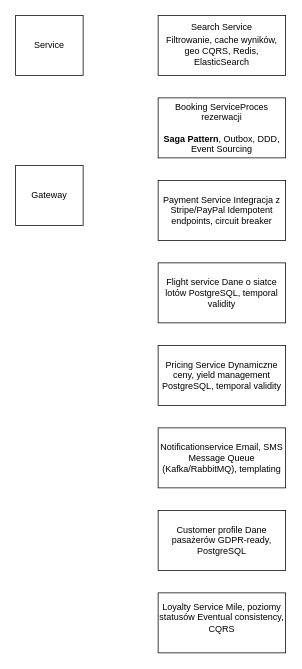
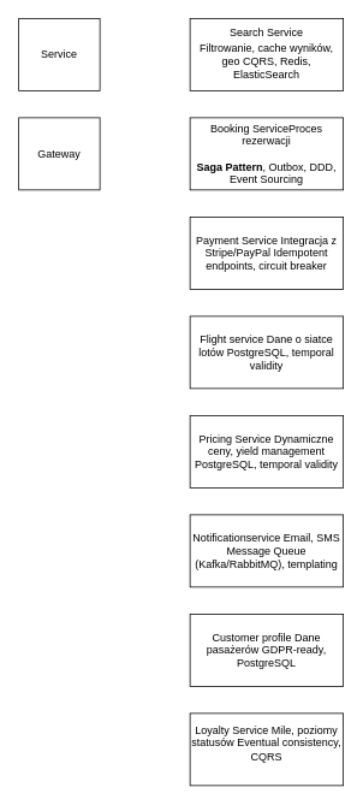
  <mxCell id="0" />
  <mxCell id="1" parent="0" />
- <mxCell id="2" value="Gateway" style="rounded=0;whiteSpace=wrap;html=1;" vertex="1" parent="1"><mxGeometry x="20" y="220" width="90" height="80" as="geometry" /></mxCell>
+ <mxCell id="2" value="Gateway" style="rounded=0;whiteSpace=wrap;html=1;" vertex="1" parent="1"><mxGeometry x="20" y="130" width="90" height="80" as="geometry" /></mxCell>
  <mxCell id="3" value="Search Service&lt;div&gt;&lt;table&gt;&lt;tbody&gt;&lt;tr data-end=&quot;2135&quot; data-start=&quot;2051&quot;&gt;&lt;td data-col-size=&quot;sm&quot; data-end=&quot;2105&quot; data-start=&quot;2071&quot;&gt;Filtrowanie, cache wyników, geo CQRS, Redis, ElasticSearch&lt;/td&gt;&lt;/tr&gt;&lt;/tbody&gt;&lt;/table&gt;&lt;/div&gt;" style="rounded=0;whiteSpace=wrap;html=1;" vertex="1" parent="1"><mxGeometry x="210" y="20" width="170" height="80" as="geometry" /></mxCell>
  <mxCell id="4" value="Service" style="rounded=0;whiteSpace=wrap;html=1;" vertex="1" parent="1"><mxGeometry x="20" y="20" width="90" height="80" as="geometry" /></mxCell>
  <mxCell id="5" value="Booking ServiceProces rezerwacji&lt;div&gt;&lt;br&gt;&lt;/div&gt;&lt;div&gt;&lt;strong data-end=&quot;2195&quot; data-start=&quot;2179&quot;&gt;Saga Pattern&lt;/strong&gt;, Outbox, DDD, Event Sourcing&lt;/div&gt;" style="rounded=0;whiteSpace=wrap;html=1;" vertex="1" parent="1"><mxGeometry x="210" y="130" width="170" height="80" as="geometry" /></mxCell>
  <mxCell id="6" value="Payment Service Integracja z Stripe/PayPal Idempotent endpoints, circuit breaker" style="rounded=0;whiteSpace=wrap;html=1;" vertex="1" parent="1"><mxGeometry x="210" y="240" width="170" height="80" as="geometry" /></mxCell>
  <mxCell id="7" value="Flight service Dane o siatce lotów PostgreSQL, temporal validity" style="rounded=0;whiteSpace=wrap;html=1;" vertex="1" parent="1"><mxGeometry x="210" y="350" width="170" height="80" as="geometry" /></mxCell>
  <mxCell id="8" value="Pricing Service Dynamiczne ceny, yield management PostgreSQL, temporal validity" style="rounded=0;whiteSpace=wrap;html=1;" vertex="1" parent="1"><mxGeometry x="210" y="460" width="170" height="80" as="geometry" /></mxCell>
  <mxCell id="9" value="Notificationservice Email, SMS Message Queue (Kafka/RabbitMQ), templating" style="rounded=0;whiteSpace=wrap;html=1;" vertex="1" parent="1"><mxGeometry x="210" y="570" width="170" height="80" as="geometry" /></mxCell>
  <mxCell id="10" value="&lt;div&gt;Customer profile&amp;nbsp;&lt;span style=&quot;background-color: transparent; color: light-dark(rgb(0, 0, 0), rgb(255, 255, 255));&quot;&gt;Dane pasażerów&amp;nbsp;&lt;/span&gt;&lt;span style=&quot;background-color: transparent; color: light-dark(rgb(0, 0, 0), rgb(255, 255, 255));&quot;&gt;GDPR-ready, PostgreSQL&lt;/span&gt;&lt;/div&gt;" style="rounded=0;whiteSpace=wrap;html=1;" vertex="1" parent="1"><mxGeometry x="210" y="680" width="170" height="80" as="geometry" /></mxCell>
  <mxCell id="11" value="Loyalty Service Mile, poziomy statusów Eventual consistency, CQRS&lt;div&gt;&lt;br&gt;&lt;/div&gt;" style="rounded=0;whiteSpace=wrap;html=1;" vertex="1" parent="1"><mxGeometry x="210" y="790" width="170" height="80" as="geometry" /></mxCell>
